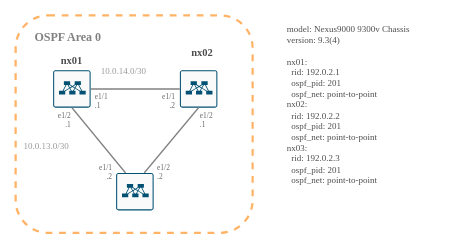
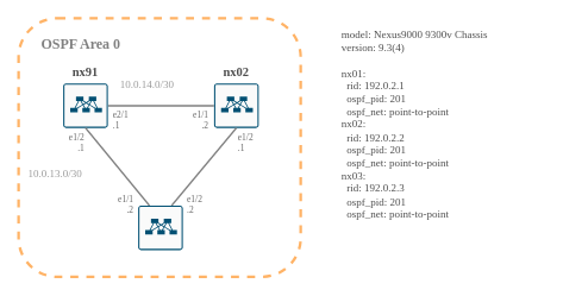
  <mxCell id="0" />
  <mxCell id="1" parent="0" />
  <mxCell id="2" value="" style="rounded=1;whiteSpace=wrap;html=1;fillColor=none;strokeColor=#FFB366;dashed=1;strokeWidth=3;" parent="1" vertex="1"><mxGeometry x="20" y="20" width="316" height="290" as="geometry" /></mxCell>
  <mxCell id="3" value="" style="edgeStyle=orthogonalEdgeStyle;rounded=0;orthogonalLoop=1;jettySize=auto;html=1;endArrow=none;endFill=0;strokeWidth=2;strokeColor=#808080;" parent="1" source="4" target="5" edge="1"><mxGeometry relative="1" as="geometry" /></mxCell>
  <mxCell id="4" value="" style="points=[[0.015,0.015,0],[0.985,0.015,0],[0.985,0.985,0],[0.015,0.985,0],[0.25,0,0],[0.5,0,0],[0.75,0,0],[1,0.25,0],[1,0.5,0],[1,0.75,0],[0.75,1,0],[0.5,1,0],[0.25,1,0],[0,0.75,0],[0,0.5,0],[0,0.25,0]];verticalLabelPosition=bottom;html=1;verticalAlign=top;aspect=fixed;align=center;pointerEvents=1;shape=mxgraph.cisco19.rect;prIcon=nexus_9300;fillColor=#FAFAFA;strokeColor=#005073;" parent="1" vertex="1"><mxGeometry x="70" y="93" width="50" height="50" as="geometry" /></mxCell>
  <mxCell id="5" value="" style="points=[[0.015,0.015,0],[0.985,0.015,0],[0.985,0.985,0],[0.015,0.985,0],[0.25,0,0],[0.5,0,0],[0.75,0,0],[1,0.25,0],[1,0.5,0],[1,0.75,0],[0.75,1,0],[0.5,1,0],[0.25,1,0],[0,0.75,0],[0,0.5,0],[0,0.25,0]];verticalLabelPosition=bottom;html=1;verticalAlign=top;aspect=fixed;align=center;pointerEvents=1;shape=mxgraph.cisco19.rect;prIcon=nexus_9300;fillColor=#FAFAFA;strokeColor=#005073;" parent="1" vertex="1"><mxGeometry x="239" y="93" width="50" height="50" as="geometry" /></mxCell>
- <mxCell id="6" value="&lt;p&gt;&lt;font face=&quot;Garamond&quot; style=&quot;font-size: 14px&quot; color=&quot;#4d4d4d&quot;&gt;&lt;b&gt;nx01&lt;/b&gt;&lt;/font&gt;&lt;/p&gt;" style="text;html=1;strokeColor=none;fillColor=none;align=center;verticalAlign=middle;whiteSpace=wrap;rounded=0;" parent="1" vertex="1"><mxGeometry x="75" y="71" width="40" height="20" as="geometry" /></mxCell>
- <mxCell id="7" value="&lt;p&gt;&lt;font face=&quot;Garamond&quot; style=&quot;font-size: 14px&quot; color=&quot;#4d4d4d&quot;&gt;&lt;b&gt;nx02&lt;/b&gt;&lt;/font&gt;&lt;/p&gt;" style="text;html=1;strokeColor=none;fillColor=none;align=center;verticalAlign=middle;whiteSpace=wrap;rounded=0;" parent="1" vertex="1"><mxGeometry x="249" y="61" width="40" height="20" as="geometry" /></mxCell>
+ <mxCell id="6" value="&lt;p&gt;&lt;font face=&quot;Garamond&quot; style=&quot;font-size: 14px&quot; color=&quot;#4d4d4d&quot;&gt;&lt;b&gt;nx91&lt;/b&gt;&lt;/font&gt;&lt;/p&gt;" style="text;html=1;strokeColor=none;fillColor=none;align=center;verticalAlign=middle;whiteSpace=wrap;rounded=0;" parent="1" vertex="1"><mxGeometry x="75" y="71" width="40" height="20" as="geometry" /></mxCell>
+ <mxCell id="7" value="&lt;p&gt;&lt;font face=&quot;Garamond&quot; style=&quot;font-size: 14px&quot; color=&quot;#4d4d4d&quot;&gt;&lt;b&gt;nx02&lt;/b&gt;&lt;/font&gt;&lt;/p&gt;" style="text;html=1;strokeColor=none;fillColor=none;align=center;verticalAlign=middle;whiteSpace=wrap;rounded=0;" parent="1" vertex="1"><mxGeometry x="244" y="71" width="40" height="20" as="geometry" /></mxCell>
  <mxCell id="8" style="rounded=0;orthogonalLoop=1;jettySize=auto;html=1;exitX=0.25;exitY=0;exitDx=0;exitDy=0;exitPerimeter=0;entryX=0.5;entryY=1;entryDx=0;entryDy=0;entryPerimeter=0;strokeWidth=2;endArrow=none;endFill=0;strokeColor=#808080;" parent="1" source="10" target="4" edge="1"><mxGeometry relative="1" as="geometry" /></mxCell>
  <mxCell id="9" style="edgeStyle=none;rounded=0;orthogonalLoop=1;jettySize=auto;html=1;exitX=0.75;exitY=0;exitDx=0;exitDy=0;exitPerimeter=0;entryX=0.5;entryY=1;entryDx=0;entryDy=0;entryPerimeter=0;endArrow=none;endFill=0;strokeColor=#808080;strokeWidth=2;" parent="1" source="10" target="5" edge="1"><mxGeometry relative="1" as="geometry" /></mxCell>
  <mxCell id="10" value="" style="points=[[0.015,0.015,0],[0.985,0.015,0],[0.985,0.985,0],[0.015,0.985,0],[0.25,0,0],[0.5,0,0],[0.75,0,0],[1,0.25,0],[1,0.5,0],[1,0.75,0],[0.75,1,0],[0.5,1,0],[0.25,1,0],[0,0.75,0],[0,0.5,0],[0,0.25,0]];verticalLabelPosition=bottom;html=1;verticalAlign=top;aspect=fixed;align=center;pointerEvents=1;shape=mxgraph.cisco19.rect;prIcon=nexus_9300;fillColor=#FAFAFA;strokeColor=#005073;" parent="1" vertex="1"><mxGeometry x="154" y="230" width="50" height="50" as="geometry" /></mxCell>
  <mxCell id="11" value="&lt;div style=&quot;font-size: 10px&quot;&gt;&lt;font color=&quot;#666666&quot; style=&quot;font-size: 10px&quot; face=&quot;Lucida Console&quot;&gt;e1/1&lt;/font&gt;&lt;/div&gt;&lt;font face=&quot;Lucida Console&quot; color=&quot;#666666&quot; style=&quot;font-size: 10px&quot;&gt;&lt;div&gt;.2&lt;/div&gt;&lt;/font&gt;" style="text;html=1;strokeColor=none;fillColor=none;align=right;verticalAlign=middle;whiteSpace=wrap;rounded=0;" parent="1" vertex="1"><mxGeometry x="195" y="124" width="40" height="20" as="geometry" /></mxCell>
- <mxCell id="12" value="&lt;div style=&quot;font-size: 10px&quot;&gt;&lt;font color=&quot;#666666&quot; style=&quot;font-size: 10px&quot; face=&quot;Lucida Console&quot;&gt;e1/1&lt;/font&gt;&lt;/div&gt;&lt;font face=&quot;Lucida Console&quot; color=&quot;#666666&quot; style=&quot;font-size: 10px&quot;&gt;&lt;div&gt;.1&lt;/div&gt;&lt;/font&gt;" style="text;html=1;strokeColor=none;fillColor=none;align=left;verticalAlign=middle;whiteSpace=wrap;rounded=0;" parent="1" vertex="1"><mxGeometry x="124" y="124" width="40" height="20" as="geometry" /></mxCell>
+ <mxCell id="12" value="&lt;div style=&quot;font-size: 10px&quot;&gt;&lt;font color=&quot;#666666&quot; style=&quot;font-size: 10px&quot; face=&quot;Lucida Console&quot;&gt;e2/1&lt;/font&gt;&lt;/div&gt;&lt;font face=&quot;Lucida Console&quot; color=&quot;#666666&quot; style=&quot;font-size: 10px&quot;&gt;&lt;div&gt;.1&lt;/div&gt;&lt;/font&gt;" style="text;html=1;strokeColor=none;fillColor=none;align=left;verticalAlign=middle;whiteSpace=wrap;rounded=0;" parent="1" vertex="1"><mxGeometry x="124" y="124" width="40" height="20" as="geometry" /></mxCell>
  <mxCell id="13" value="&lt;div style=&quot;font-size: 10px&quot;&gt;&lt;font color=&quot;#666666&quot; style=&quot;font-size: 10px&quot; face=&quot;Lucida Console&quot;&gt;e1/2&lt;/font&gt;&lt;/div&gt;&lt;font face=&quot;Lucida Console&quot; color=&quot;#666666&quot; style=&quot;font-size: 10px&quot;&gt;&lt;div&gt;.1&lt;/div&gt;&lt;/font&gt;" style="text;html=1;strokeColor=none;fillColor=none;align=right;verticalAlign=middle;whiteSpace=wrap;rounded=0;" parent="1" vertex="1"><mxGeometry x="56" y="149" width="40" height="20" as="geometry" /></mxCell>
  <mxCell id="14" value="&lt;div&gt;&lt;font face=&quot;Lucida Console&quot; style=&quot;font-size: 12px&quot; color=&quot;#999999&quot;&gt;10.0.14.0/30&lt;/font&gt;&lt;/div&gt;" style="text;html=1;strokeColor=none;fillColor=none;align=left;verticalAlign=middle;whiteSpace=wrap;rounded=0;" parent="1" vertex="1"><mxGeometry x="132" y="85" width="93" height="20" as="geometry" /></mxCell>
  <mxCell id="15" value="&lt;div&gt;&lt;font face=&quot;Lucida Console&quot; style=&quot;font-size: 12px&quot; color=&quot;#999999&quot;&gt;10.0.13.0/30&lt;/font&gt;&lt;/div&gt;" style="text;html=1;strokeColor=none;fillColor=none;align=left;verticalAlign=middle;whiteSpace=wrap;rounded=0;" parent="1" vertex="1"><mxGeometry x="29" y="185" width="93" height="20" as="geometry" /></mxCell>
  <mxCell id="16" value="&lt;div style=&quot;font-size: 10px&quot;&gt;&lt;font color=&quot;#666666&quot; style=&quot;font-size: 10px&quot; face=&quot;Lucida Console&quot;&gt;e1/2&lt;/font&gt;&lt;/div&gt;&lt;font face=&quot;Lucida Console&quot; color=&quot;#666666&quot; style=&quot;font-size: 10px&quot;&gt;&lt;div&gt;.1&lt;/div&gt;&lt;/font&gt;" style="text;html=1;strokeColor=none;fillColor=none;align=left;verticalAlign=middle;whiteSpace=wrap;rounded=0;" parent="1" vertex="1"><mxGeometry x="264" y="149" width="40" height="20" as="geometry" /></mxCell>
  <mxCell id="17" value="&lt;div style=&quot;font-size: 10px&quot;&gt;&lt;font color=&quot;#666666&quot; style=&quot;font-size: 10px&quot; face=&quot;Lucida Console&quot;&gt;e1/1&lt;/font&gt;&lt;/div&gt;&lt;font face=&quot;Lucida Console&quot; color=&quot;#666666&quot; style=&quot;font-size: 10px&quot;&gt;&lt;div&gt;.2&lt;/div&gt;&lt;/font&gt;" style="text;html=1;strokeColor=none;fillColor=none;align=right;verticalAlign=middle;whiteSpace=wrap;rounded=0;" parent="1" vertex="1"><mxGeometry x="111" y="218" width="40" height="20" as="geometry" /></mxCell>
  <mxCell id="18" value="&lt;div style=&quot;font-size: 10px&quot;&gt;&lt;font color=&quot;#666666&quot; style=&quot;font-size: 10px&quot; face=&quot;Lucida Console&quot;&gt;e1/2&lt;/font&gt;&lt;/div&gt;&lt;font face=&quot;Lucida Console&quot; color=&quot;#666666&quot; style=&quot;font-size: 10px&quot;&gt;&lt;div&gt;.2&lt;/div&gt;&lt;/font&gt;" style="text;html=1;strokeColor=none;fillColor=none;align=left;verticalAlign=middle;whiteSpace=wrap;rounded=0;" parent="1" vertex="1"><mxGeometry x="207" y="218" width="40" height="20" as="geometry" /></mxCell>
  <mxCell id="19" value="&lt;p&gt;&lt;font face=&quot;Garamond&quot; size=&quot;1&quot; color=&quot;#808080&quot;&gt;&lt;b style=&quot;font-size: 16px&quot;&gt;OSPF Area 0&lt;/b&gt;&lt;/font&gt;&lt;/p&gt;" style="text;html=1;strokeColor=none;fillColor=none;align=center;verticalAlign=middle;whiteSpace=wrap;rounded=0;" parent="1" vertex="1"><mxGeometry x="33" y="38" width="114" height="20" as="geometry" /></mxCell>
  <mxCell id="20" value="&lt;div&gt;&lt;div&gt;&lt;font face=&quot;Lucida Console&quot; color=&quot;#4d4d4d&quot;&gt;model: Nexus9000 9300v Chassis&lt;/font&gt;&lt;/div&gt;&lt;div&gt;&lt;font face=&quot;Lucida Console&quot; color=&quot;#4d4d4d&quot;&gt;version: 9.3(4)&lt;/font&gt;&lt;/div&gt;&lt;/div&gt;&lt;div&gt;&lt;font face=&quot;Lucida Console&quot; color=&quot;#4d4d4d&quot;&gt;&lt;br&gt;&lt;/font&gt;&lt;/div&gt;&lt;div&gt;&lt;font style=&quot;font-size: 12px&quot; face=&quot;Lucida Console&quot; color=&quot;#4d4d4d&quot;&gt;nx01:&lt;/font&gt;&lt;/div&gt;&lt;div&gt;&lt;font style=&quot;font-size: 12px&quot; face=&quot;Lucida Console&quot; color=&quot;#4d4d4d&quot;&gt;&amp;nbsp; rid: 192.0.2.1&lt;/font&gt;&lt;/div&gt;&lt;div&gt;&lt;font style=&quot;font-size: 12px&quot; face=&quot;Lucida Console&quot; color=&quot;#4d4d4d&quot;&gt;&amp;nbsp; ospf_pid: 201&lt;/font&gt;&lt;span style=&quot;color: rgb(77 , 77 , 77) ; font-family: &amp;#34;lucida console&amp;#34;&quot;&gt;&amp;nbsp;&amp;nbsp;&lt;/span&gt;&lt;/div&gt;&lt;span style=&quot;color: rgb(77 , 77 , 77) ; font-family: &amp;#34;lucida console&amp;#34;&quot;&gt;&amp;nbsp; ospf_net: point-to-point&amp;nbsp;&lt;/span&gt;&lt;div&gt;&lt;div&gt;&lt;font face=&quot;Lucida Console&quot; style=&quot;font-size: 12px&quot; color=&quot;#4d4d4d&quot;&gt;nx02:&lt;/font&gt;&lt;/div&gt;&lt;div&gt;&lt;font face=&quot;Lucida Console&quot; style=&quot;font-size: 12px&quot; color=&quot;#4d4d4d&quot;&gt;&amp;nbsp; rid: 192.0.2.2&lt;/font&gt;&lt;/div&gt;&lt;div&gt;&lt;font face=&quot;Lucida Console&quot; style=&quot;font-size: 12px&quot; color=&quot;#4d4d4d&quot;&gt;&amp;nbsp;&amp;nbsp;&lt;/font&gt;&lt;span style=&quot;color: rgb(77 , 77 , 77) ; font-family: &amp;#34;lucida console&amp;#34;&quot;&gt;ospf_pid: 201&lt;/span&gt;&lt;/div&gt;&lt;div&gt;&lt;span style=&quot;color: rgb(77 , 77 , 77) ; font-family: &amp;#34;lucida console&amp;#34;&quot;&gt;&amp;nbsp;&amp;nbsp;&lt;/span&gt;&lt;span style=&quot;color: rgb(77 , 77 , 77) ; font-family: &amp;#34;lucida console&amp;#34;&quot;&gt;ospf_net: point-to-point&lt;/span&gt;&lt;/div&gt;&lt;div&gt;&lt;div&gt;&lt;font face=&quot;Lucida Console&quot; style=&quot;font-size: 12px&quot; color=&quot;#4d4d4d&quot;&gt;nx03:&lt;/font&gt;&lt;/div&gt;&lt;div&gt;&lt;font face=&quot;Lucida Console&quot; style=&quot;font-size: 12px&quot; color=&quot;#4d4d4d&quot;&gt;&amp;nbsp; rid: 192.0.2.3&lt;/font&gt;&lt;span style=&quot;color: rgb(77 , 77 , 77) ; font-family: &amp;#34;lucida console&amp;#34;&quot;&gt;&amp;nbsp;&amp;nbsp;&lt;/span&gt;&lt;/div&gt;&lt;/div&gt;&lt;/div&gt;&lt;span style=&quot;color: rgb(77 , 77 , 77) ; font-family: &amp;#34;lucida console&amp;#34;&quot;&gt;&amp;nbsp; ospf_pid: 201&lt;br&gt;&lt;/span&gt;&lt;span style=&quot;color: rgb(102 , 102 , 102) ; font-family: &amp;#34;lucida console&amp;#34;&quot;&gt;&amp;nbsp;&amp;nbsp;&lt;/span&gt;&lt;span style=&quot;color: rgb(77 , 77 , 77) ; font-family: &amp;#34;lucida console&amp;#34;&quot;&gt;ospf_net: point-to-point&lt;/span&gt;&lt;span style=&quot;color: rgb(102 , 102 , 102) ; font-family: &amp;#34;lucida console&amp;#34;&quot;&gt;&lt;br&gt;&lt;/span&gt;" style="text;html=1;strokeColor=none;fillColor=none;align=left;verticalAlign=middle;whiteSpace=wrap;rounded=0;" parent="1" vertex="1"><mxGeometry x="380" y="24" width="228" height="230" as="geometry" /></mxCell>
